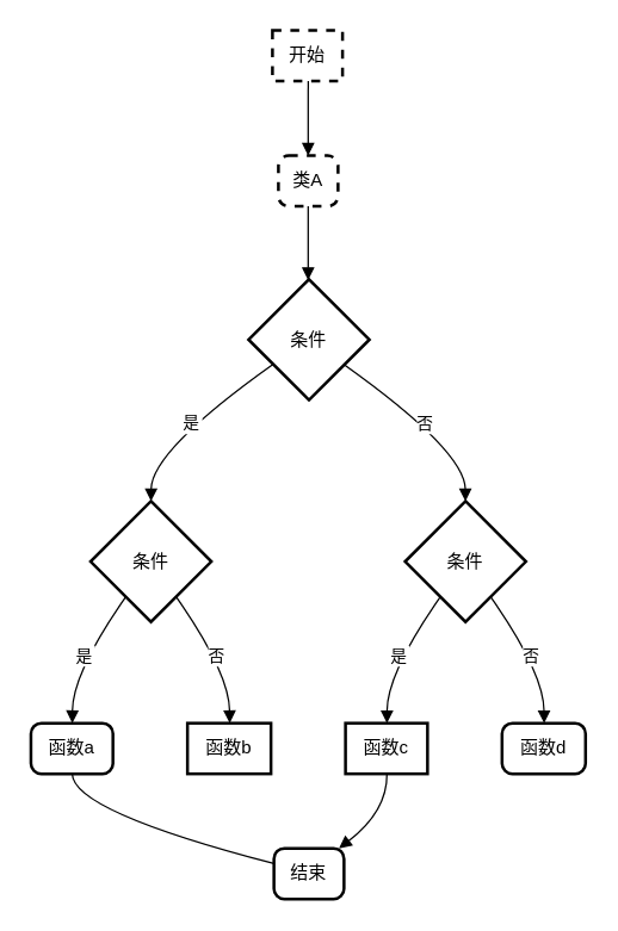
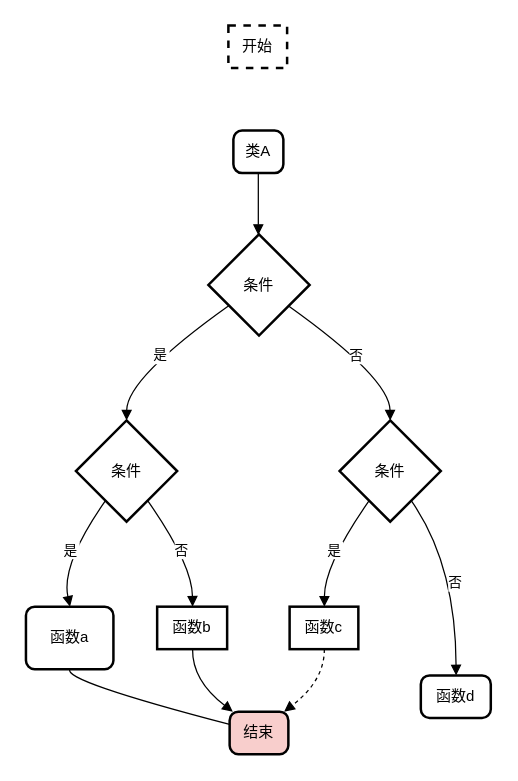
  <mxCell id="0" />
  <mxCell id="1" parent="0" />
  <mxCell id="2" value="开始" style="whiteSpace=wrap;strokeWidth=2;dashed=1;" vertex="1" parent="1"><mxGeometry x="182" width="47" height="34" as="geometry" y="20" /></mxCell>
- <mxCell id="3" value="类A" style="rounded=1;absoluteArcSize=1;arcSize=14;whiteSpace=wrap;strokeWidth=2;dashed=1;" vertex="1" parent="1"><mxGeometry x="186" y="104" width="40" height="34" as="geometry" /></mxCell>
+ <mxCell id="3" value="类A" style="rounded=1;absoluteArcSize=1;arcSize=14;whiteSpace=wrap;strokeWidth=2;" vertex="1" parent="1"><mxGeometry x="186" y="104" width="40" height="34" as="geometry" /></mxCell>
  <mxCell id="4" value="条件" style="rhombus;strokeWidth=2;whiteSpace=wrap;" vertex="1" parent="1"><mxGeometry x="166" y="187" width="81" height="81" as="geometry" /></mxCell>
  <mxCell id="5" value="条件" style="rhombus;strokeWidth=2;whiteSpace=wrap;" vertex="1" parent="1"><mxGeometry x="60" y="336" width="81" height="81" as="geometry" /></mxCell>
  <mxCell id="6" value="条件" style="rhombus;strokeWidth=2;whiteSpace=wrap;" vertex="1" parent="1"><mxGeometry x="271" y="336" width="81" height="81" as="geometry" /></mxCell>
- <mxCell id="7" value="函数a" style="rounded=1;absoluteArcSize=1;arcSize=14;whiteSpace=wrap;strokeWidth=2;" vertex="1" parent="1"><mxGeometry y="485" width="55" height="34" as="geometry" x="20" /></mxCell>
+ <mxCell id="7" value="函数a" style="rounded=1;absoluteArcSize=1;arcSize=14;whiteSpace=wrap;strokeWidth=2;" vertex="1" parent="1"><mxGeometry x="20" y="485" width="70" height="50" as="geometry" /></mxCell>
  <mxCell id="8" value="函数b" style="absoluteArcSize=1;arcSize=14;whiteSpace=wrap;strokeWidth=2;rounded=0;" vertex="1" parent="1"><mxGeometry x="125" y="485" width="56" height="34" as="geometry" /></mxCell>
  <mxCell id="9" value="函数c" style="absoluteArcSize=1;arcSize=14;whiteSpace=wrap;strokeWidth=2;rounded=0;" vertex="1" parent="1"><mxGeometry x="231" y="485" width="55" height="34" as="geometry" /></mxCell>
- <mxCell id="10" value="函数d" style="rounded=1;absoluteArcSize=1;arcSize=14;whiteSpace=wrap;strokeWidth=2;" vertex="1" parent="1"><mxGeometry x="336" y="485" width="56" height="34" as="geometry" /></mxCell>
- <mxCell id="11" value="结束" style="rounded=1;absoluteArcSize=1;arcSize=14;whiteSpace=wrap;strokeWidth=2;" vertex="1" parent="1"><mxGeometry x="183" y="569" width="47" height="34" as="geometry" /></mxCell>
- <mxCell id="12" value="" style="curved=1;startArrow=none;endArrow=block;exitX=0.51;exitY=0.985;entryX=0.499;entryY=-0.015;" edge="1" parent="1" source="2" target="3"><mxGeometry relative="1" as="geometry"><Array as="points" /></mxGeometry></mxCell>
+ <mxCell id="10" value="函数d" style="rounded=1;absoluteArcSize=1;arcSize=14;whiteSpace=wrap;strokeWidth=2;" vertex="1" parent="1"><mxGeometry x="336" y="540" width="56" height="34" as="geometry" /></mxCell>
+ <mxCell id="11" value="结束" style="rounded=1;absoluteArcSize=1;arcSize=14;whiteSpace=wrap;strokeWidth=2;fillColor=#f8cecc;" vertex="1" parent="1"><mxGeometry x="183" y="569" width="47" height="34" as="geometry" /></mxCell>
  <mxCell id="13" value="" style="curved=1;startArrow=none;endArrow=block;exitX=0.499;exitY=0.971;entryX=0.493;entryY=0;" edge="1" parent="1" source="3" target="4"><mxGeometry relative="1" as="geometry"><Array as="points" /></mxGeometry></mxCell>
  <mxCell id="14" value="是" style="curved=1;startArrow=none;endArrow=block;exitX=-0.004;exitY=0.848;entryX=0.5;entryY=0;" edge="1" parent="1" source="4" target="5"><mxGeometry relative="1" as="geometry"><Array as="points"><mxPoint x="101" y="302" /></Array></mxGeometry></mxCell>
  <mxCell id="15" value="否" style="curved=1;startArrow=none;endArrow=block;exitX=0.99;exitY=0.848;entryX=0.5;entryY=0;" edge="1" parent="1" source="4" target="6"><mxGeometry relative="1" as="geometry"><Array as="points"><mxPoint x="311" y="302" /></Array></mxGeometry></mxCell>
  <mxCell id="16" value="是" style="curved=1;startArrow=none;endArrow=block;exitX=0.148;exitY=0.994;entryX=0.504;entryY=0;" edge="1" parent="1" source="5" target="7"><mxGeometry relative="1" as="geometry"><Array as="points"><mxPoint x="48" y="451" /></Array></mxGeometry></mxCell>
  <mxCell id="17" value="否" style="curved=1;startArrow=none;endArrow=block;exitX=0.853;exitY=0.994;entryX=0.506;entryY=0;" edge="1" parent="1" source="5" target="8"><mxGeometry relative="1" as="geometry"><Array as="points"><mxPoint x="153" y="451" /></Array></mxGeometry></mxCell>
  <mxCell id="18" value="是" style="curved=1;startArrow=none;endArrow=block;exitX=0.148;exitY=0.994;entryX=0.505;entryY=0;" edge="1" parent="1" source="6" target="9"><mxGeometry relative="1" as="geometry"><Array as="points"><mxPoint x="259" y="451" /></Array></mxGeometry></mxCell>
  <mxCell id="19" value="否" style="curved=1;startArrow=none;endArrow=block;exitX=0.851;exitY=0.994;entryX=0.504;entryY=0;" edge="1" parent="1" source="6" target="10"><mxGeometry relative="1" as="geometry"><Array as="points"><mxPoint x="364" y="451" /></Array></mxGeometry></mxCell>
  <mxCell id="20" value="" style="curved=1;startArrow=none;endArrow=none;exitX=0.504;exitY=0.985;entryX=-0.009;entryY=0.296;" edge="1" parent="1" source="7" target="11"><mxGeometry relative="1" as="geometry"><Array as="points"><mxPoint x="48" y="544" /></Array></mxGeometry></mxCell>
- <mxCell id="22" value="" style="curved=1;startArrow=none;endArrow=block;exitX=0.505;exitY=0.985;entryX=0.941;entryY=-0.015;" edge="1" parent="1" source="9" target="11"><mxGeometry relative="1" as="geometry"><Array as="points"><mxPoint x="259" y="544" /></Array></mxGeometry></mxCell>
+ <mxCell id="21" value="" style="curved=1;startArrow=none;endArrow=block;exitX=0.506;exitY=0.985;entryX=0.041;entryY=-0.015;" edge="1" parent="1" source="8" target="11"><mxGeometry relative="1" as="geometry"><Array as="points"><mxPoint x="153" y="544" /></Array></mxGeometry></mxCell>
+ <mxCell id="22" value="" style="curved=1;startArrow=none;endArrow=block;exitX=0.505;exitY=0.985;entryX=0.941;entryY=-0.015;dashed=1;" edge="1" parent="1" source="9" target="11"><mxGeometry relative="1" as="geometry"><Array as="points"><mxPoint x="259" y="544" /></Array></mxGeometry></mxCell>
